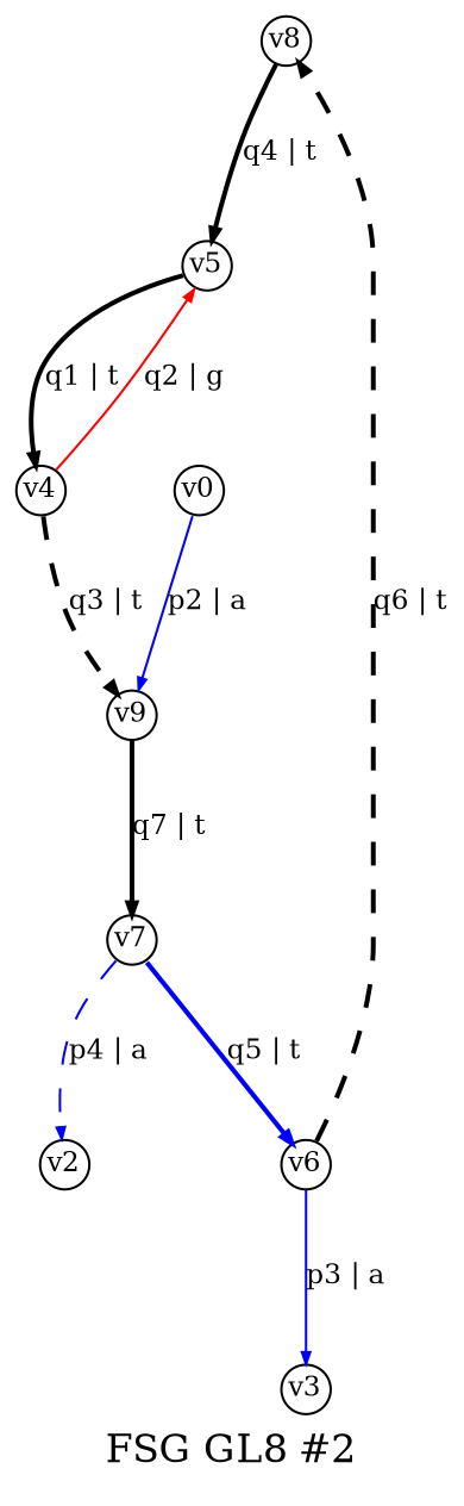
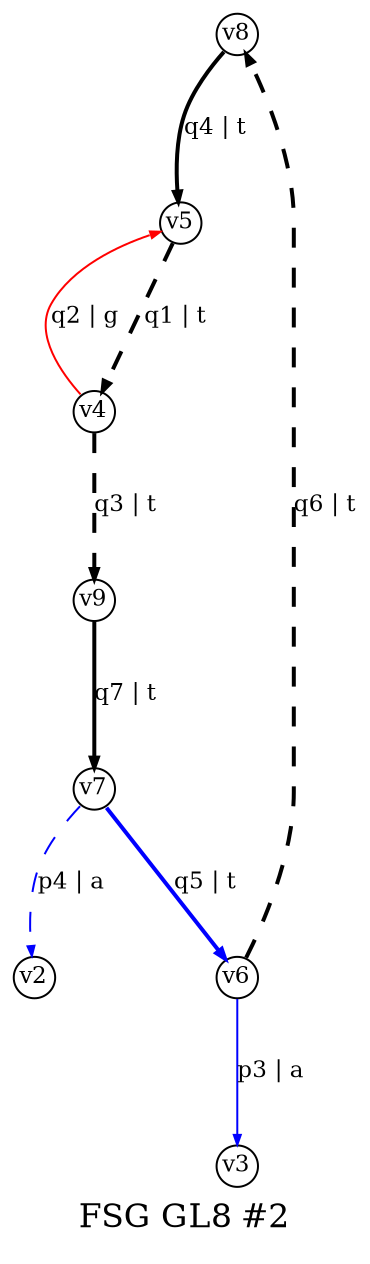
  digraph {
    fontsize=10
    label="FSG GL8 #2"
    noverlap=scale
    node [fontsize=7 margin=0 penwidth=0.6 shape=circle]
    edge [arrowsize=0.3 color=black fontsize=7 penwidth=1.2 style=solid]
    v8 [height=0.01]
    v5 [height=0.01]
    v4 [height=0.01]
-   v0 [height=0.01]
    v9 [height=0.01]
    v7 [height=0.01]
    v6 [height=0.01]
    v2 [height=0.01]
    v3 [height=0.01]
    v8 -> v5 [label="q4 | t"]
-   v5 -> v4 [label="q1 | t"]
+   v5 -> v4 [label="q1 | t" style=dashed]
    v4 -> v5 [color=red label="q2 | g" penwidth=0.6]
    v4 -> v9 [label="q3 | t" style=dashed]
-   v0 -> v9 [color=blue label="p2 | a" penwidth=0.6]
    v9 -> v7 [label="q7 | t"]
    v7 -> v6 [color=blue label="q5 | t"]
    v7 -> v2 [color=blue label="p4 | a" penwidth=0.6 style=dashed]
    v6 -> v8 [label="q6 | t" style=dashed]
    v6 -> v3 [color=blue label="p3 | a" penwidth=0.6]
  }
